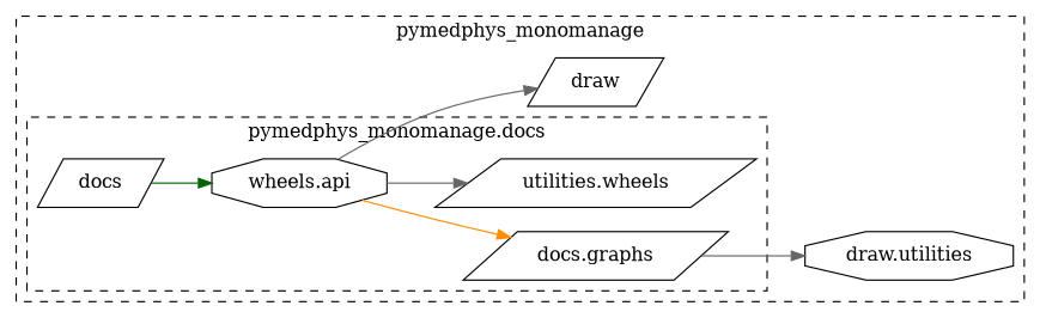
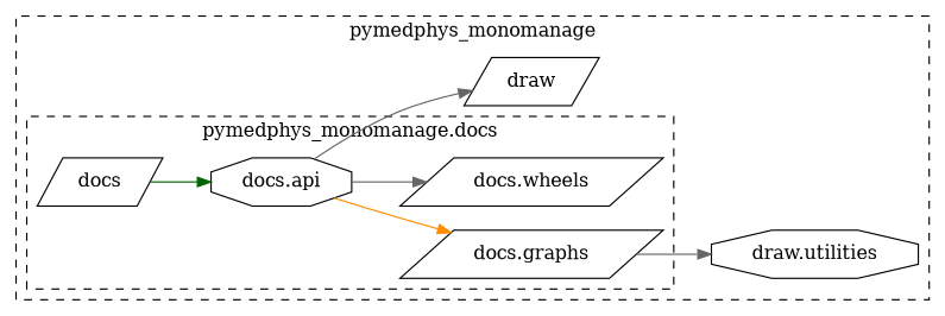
  strict digraph {
    rankdir=LR
    node [shape=parallelogram]
    edge [color=gray40]
    n1 [label="docs.graphs"]
-   n2 [label="utilities.wheels"]
-   n3 [label="wheels.api" shape=octagon]
+   n2 [label="docs.wheels"]
+   n3 [label="docs.api" shape=octagon]
    n4 [label=docs]
    n5 [label=draw]
    n6 [label="draw.utilities" shape=octagon]
    subgraph cluster_1 {
      label=pymedphys_monomanage
      style=dashed
      n5
      n6
      subgraph cluster_2 {
        label="pymedphys_monomanage.docs"
        style=dashed
        subgraph sub_3 {
          label="pymedphys_monomanage.docs"
          rank=same
          style=dashed
          n1
          n2
        }
        subgraph sub_4 {
          label="pymedphys_monomanage.docs"
          rank=same
          style=dashed
          n3
        }
        subgraph sub_5 {
          label="pymedphys_monomanage.docs"
          rank=same
          style=dashed
          n4
        }
      }
    }
    n1 -> n6
    n3 -> n1 [color=darkorange]
    n3 -> n2
    n3 -> n5
    n4 -> n3 [color=darkgreen]
  }
